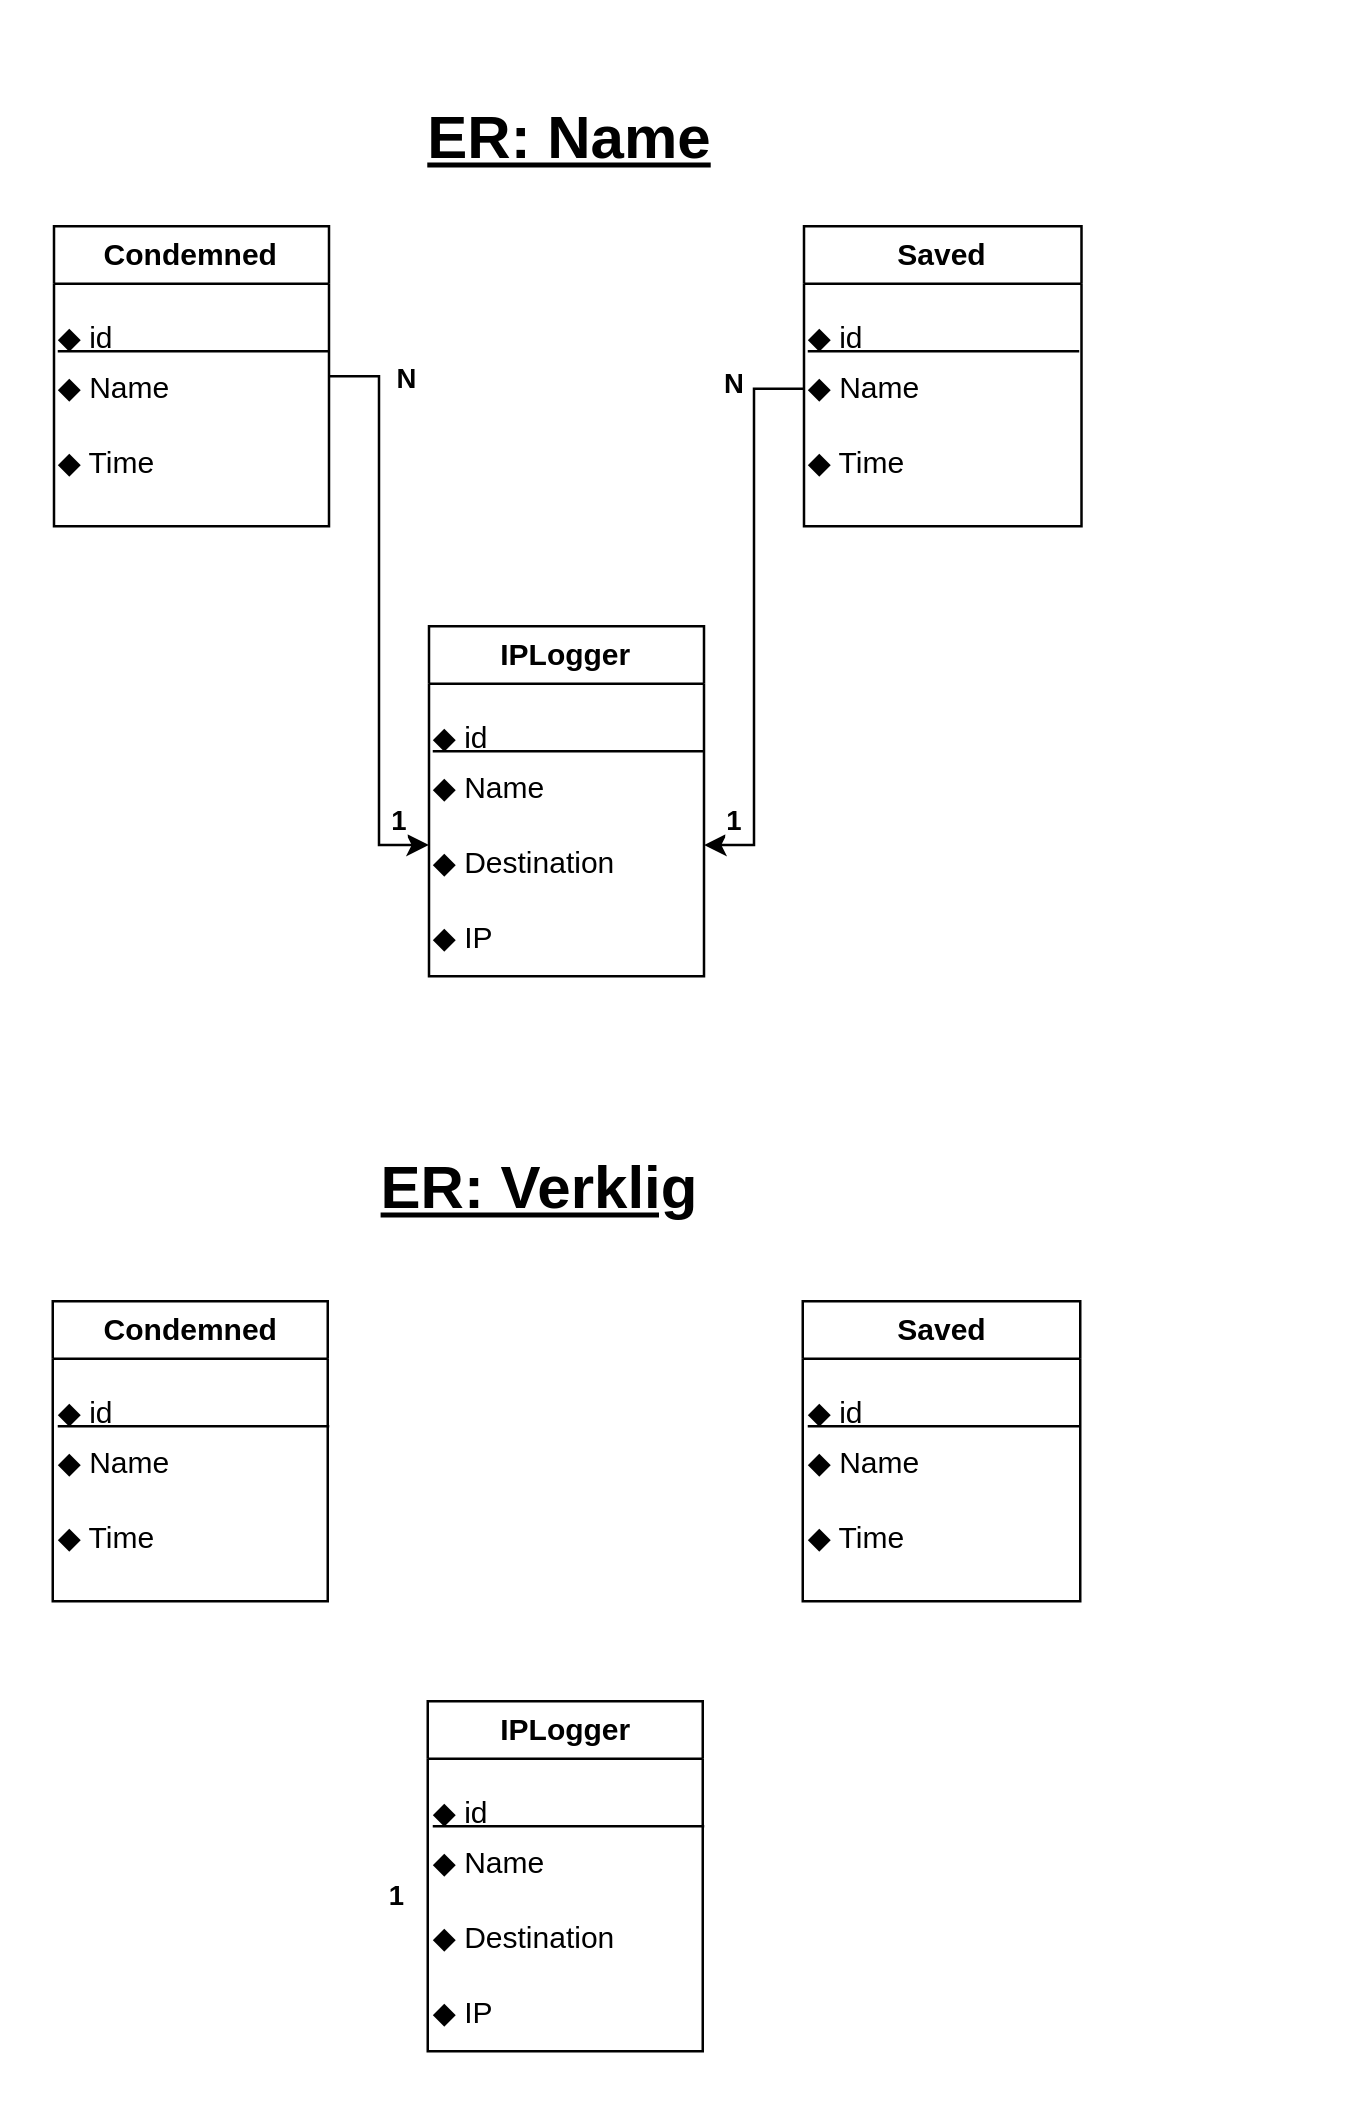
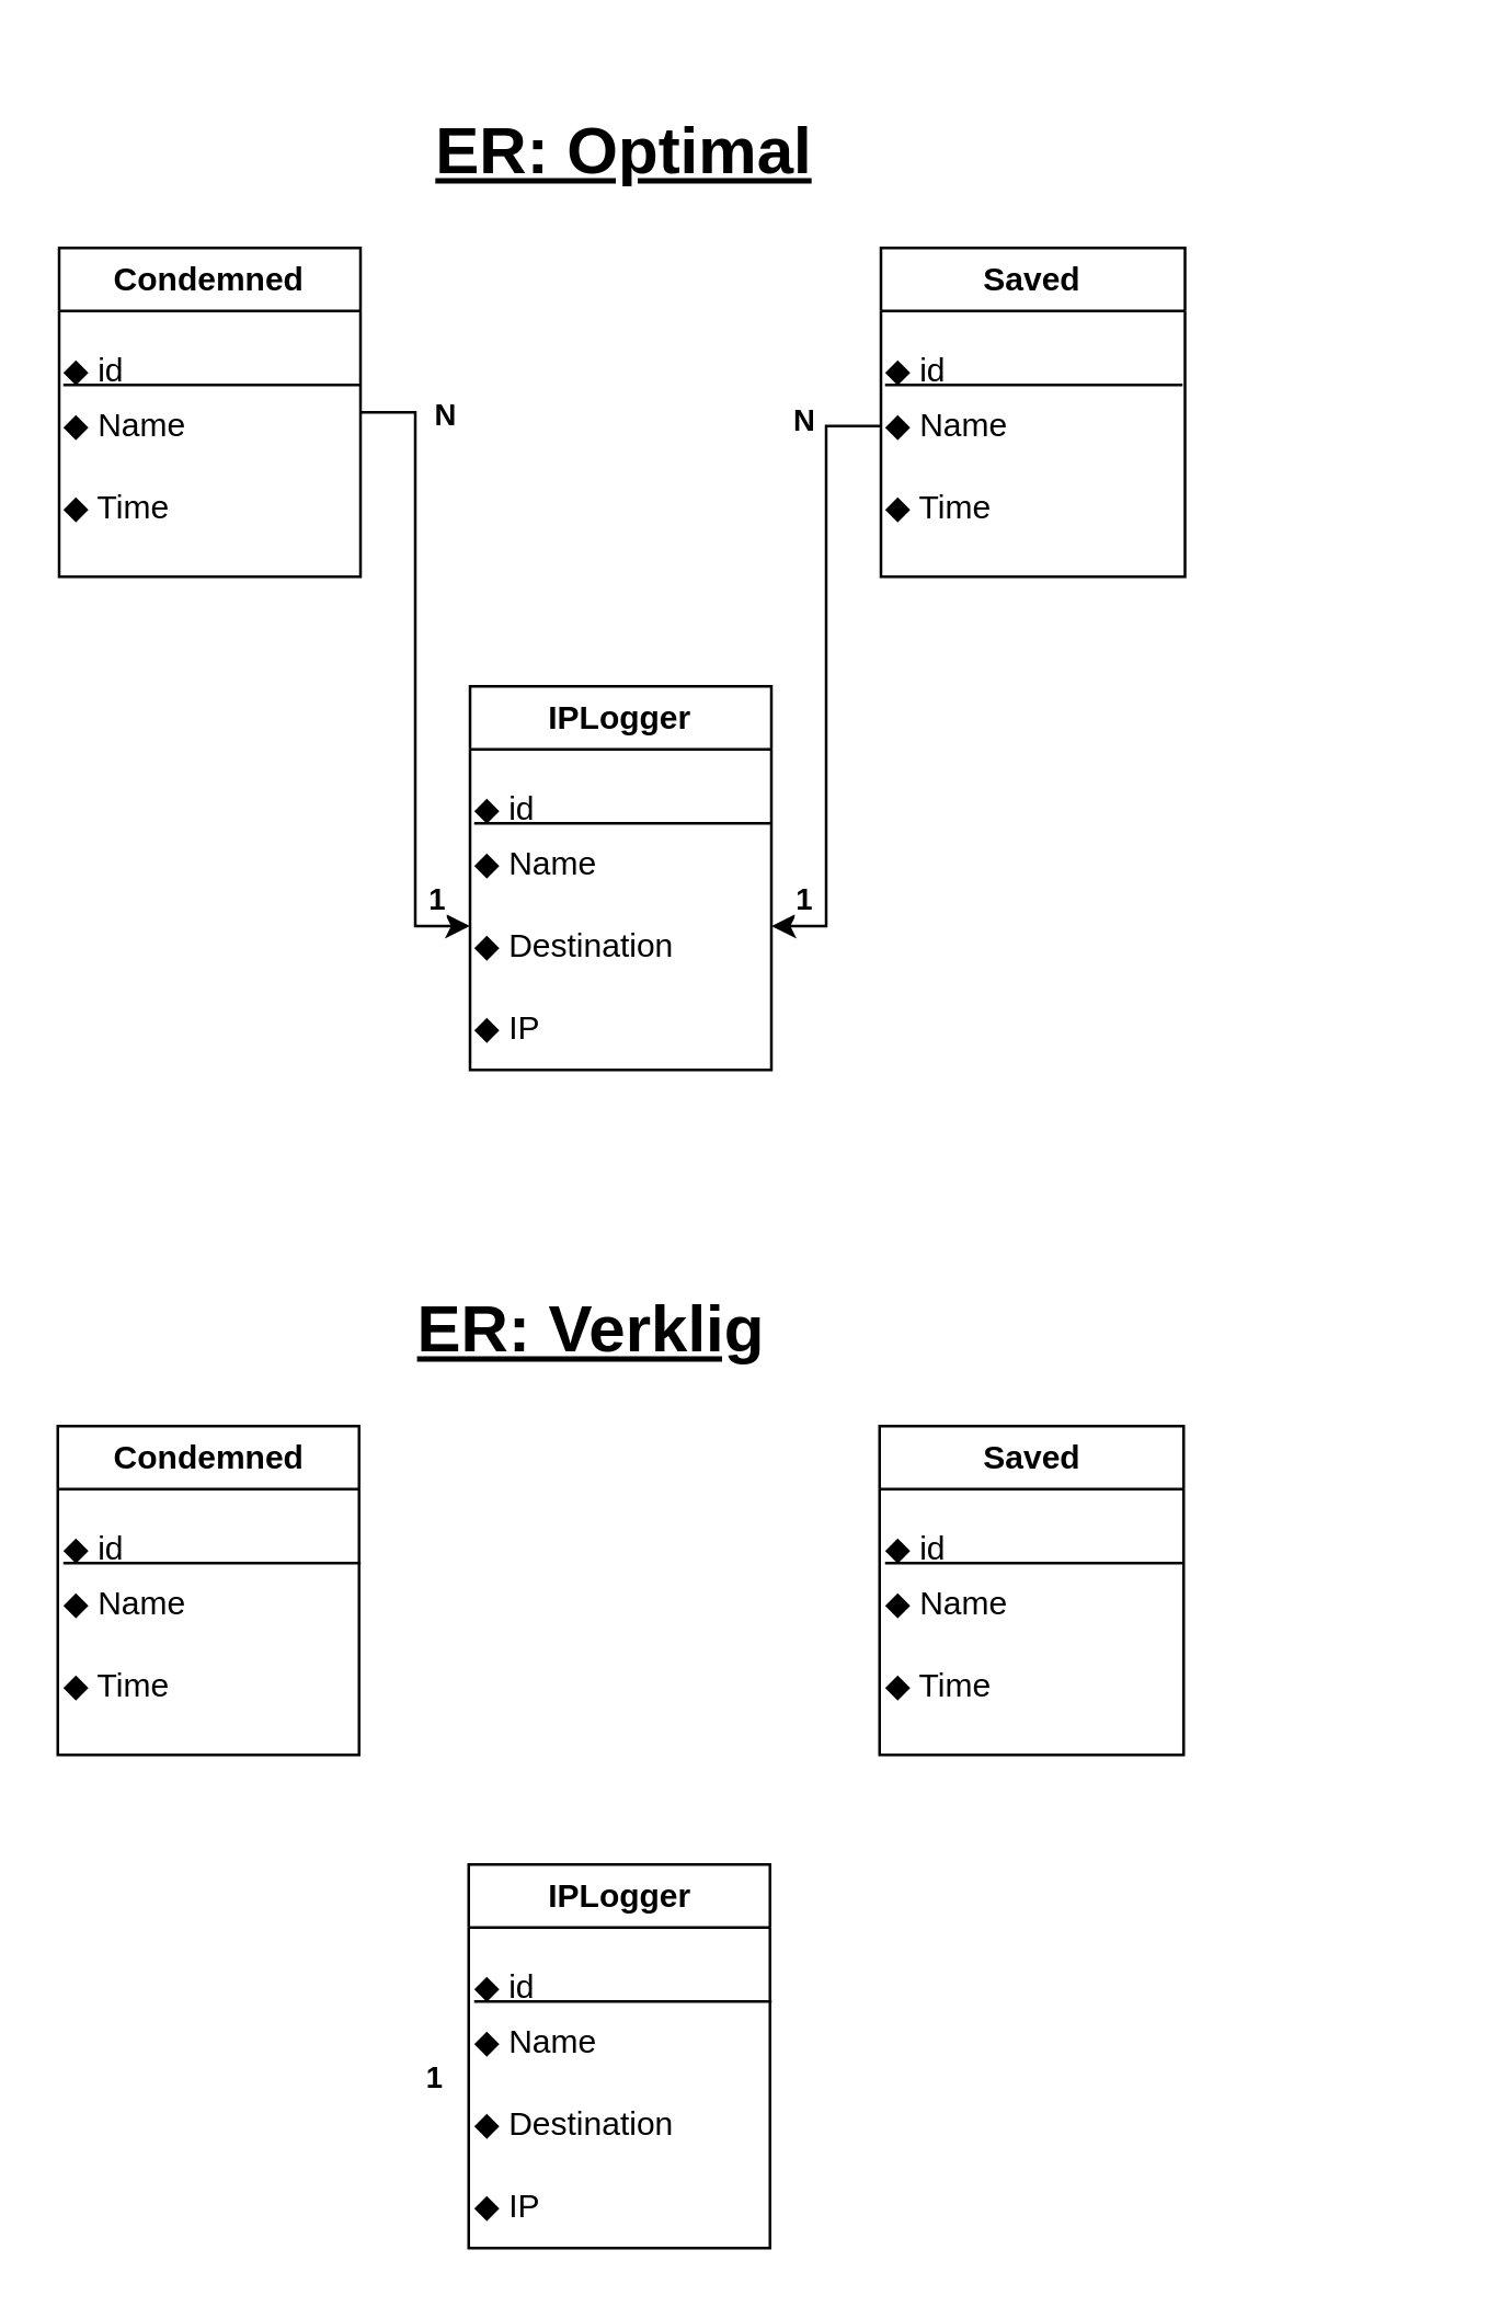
  <mxCell id="0" />
  <mxCell id="1" parent="0" />
  <mxCell id="2" style="edgeStyle=orthogonalEdgeStyle;rounded=0;orthogonalLoop=1;jettySize=auto;html=1;entryX=0;entryY=0.25;entryDx=0;entryDy=0;" edge="1" parent="1" source="4" target="15"><mxGeometry relative="1" as="geometry" /></mxCell>
  <mxCell id="3" value="&lt;b&gt;N&lt;/b&gt;" style="edgeLabel;html=1;align=center;verticalAlign=middle;resizable=0;points=[];" vertex="1" connectable="0" parent="2"><mxGeometry x="-0.631" y="3" relative="1" as="geometry"><mxPoint x="7" y="-22" as="offset" /></mxGeometry></mxCell>
  <mxCell id="4" value="Condemned" style="swimlane;whiteSpace=wrap;html=1;" vertex="1" parent="1"><mxGeometry x="21" y="90" width="110" height="120" as="geometry" /></mxCell>
  <mxCell id="5" value="&lt;u&gt;◆ id&amp;nbsp; &amp;nbsp; &amp;nbsp; &amp;nbsp; &amp;nbsp; &amp;nbsp; &amp;nbsp; &amp;nbsp; &amp;nbsp; &amp;nbsp; &amp;nbsp; &amp;nbsp; &amp;nbsp;&amp;nbsp;&lt;span style=&quot;white-space: pre;&quot;&gt;&#09;&lt;/span&gt;&lt;span style=&quot;white-space: pre;&quot;&gt;&#09;&lt;/span&gt;&lt;span style=&quot;white-space: pre;&quot;&gt;&#09;&lt;/span&gt;&lt;/u&gt;" style="text;html=1;align=left;verticalAlign=middle;whiteSpace=wrap;rounded=0;" vertex="1" parent="4"><mxGeometry y="30" width="200" height="30" as="geometry" /></mxCell>
  <mxCell id="6" value="◆ Name" style="text;html=1;align=left;verticalAlign=middle;whiteSpace=wrap;rounded=0;" vertex="1" parent="4"><mxGeometry y="50" width="110" height="30" as="geometry" /></mxCell>
  <mxCell id="7" value="◆ Time" style="text;html=1;align=left;verticalAlign=middle;whiteSpace=wrap;rounded=0;" vertex="1" parent="4"><mxGeometry y="80" width="110" height="30" as="geometry" /></mxCell>
  <mxCell id="8" value="Saved" style="swimlane;whiteSpace=wrap;html=1;" vertex="1" parent="1"><mxGeometry x="321" y="90" width="111" height="120" as="geometry" /></mxCell>
  <mxCell id="9" value="&lt;u&gt;◆ id&amp;nbsp; &amp;nbsp; &amp;nbsp; &amp;nbsp; &amp;nbsp; &amp;nbsp; &amp;nbsp; &amp;nbsp; &amp;nbsp; &amp;nbsp; &amp;nbsp; &amp;nbsp; &amp;nbsp;&amp;nbsp;&lt;span style=&quot;white-space: pre;&quot;&gt;&#09;&lt;/span&gt;&lt;span style=&quot;white-space: pre;&quot;&gt;&#09;&lt;/span&gt;&lt;span style=&quot;white-space: pre;&quot;&gt;&#09;&lt;/span&gt;&lt;/u&gt;" style="text;html=1;align=left;verticalAlign=middle;whiteSpace=wrap;rounded=0;" vertex="1" parent="8"><mxGeometry y="30" width="200" height="30" as="geometry" /></mxCell>
  <mxCell id="10" value="◆ Name" style="text;html=1;align=left;verticalAlign=middle;whiteSpace=wrap;rounded=0;" vertex="1" parent="8"><mxGeometry y="50" width="110" height="30" as="geometry" /></mxCell>
  <mxCell id="11" value="◆ Time" style="text;html=1;align=left;verticalAlign=middle;whiteSpace=wrap;rounded=0;" vertex="1" parent="8"><mxGeometry y="80" width="110" height="30" as="geometry" /></mxCell>
  <mxCell id="12" value="IPLogger" style="swimlane;whiteSpace=wrap;html=1;" vertex="1" parent="1"><mxGeometry x="171" y="250" width="110" height="140" as="geometry" /></mxCell>
  <mxCell id="13" value="&lt;u&gt;◆ id&amp;nbsp; &amp;nbsp; &amp;nbsp; &amp;nbsp; &amp;nbsp; &amp;nbsp; &amp;nbsp; &amp;nbsp; &amp;nbsp; &amp;nbsp; &amp;nbsp; &amp;nbsp; &amp;nbsp;&amp;nbsp;&lt;span style=&quot;white-space: pre;&quot;&gt;&#09;&lt;/span&gt;&lt;span style=&quot;white-space: pre;&quot;&gt;&#09;&lt;/span&gt;&lt;span style=&quot;white-space: pre;&quot;&gt;&#09;&lt;/span&gt;&lt;/u&gt;" style="text;html=1;align=left;verticalAlign=middle;whiteSpace=wrap;rounded=0;" vertex="1" parent="12"><mxGeometry y="30" width="200" height="30" as="geometry" /></mxCell>
  <mxCell id="14" value="◆ Name" style="text;html=1;align=left;verticalAlign=middle;whiteSpace=wrap;rounded=0;" vertex="1" parent="12"><mxGeometry y="50" width="110" height="30" as="geometry" /></mxCell>
  <mxCell id="15" value="◆ Destination" style="text;html=1;align=left;verticalAlign=middle;whiteSpace=wrap;rounded=0;" vertex="1" parent="12"><mxGeometry y="80" width="110" height="30" as="geometry" /></mxCell>
  <mxCell id="16" value="◆ IP" style="text;html=1;align=left;verticalAlign=middle;whiteSpace=wrap;rounded=0;" vertex="1" parent="12"><mxGeometry y="110" width="110" height="30" as="geometry" /></mxCell>
  <mxCell id="17" style="edgeStyle=orthogonalEdgeStyle;rounded=0;orthogonalLoop=1;jettySize=auto;html=1;exitX=0;exitY=0.5;exitDx=0;exitDy=0;entryX=1;entryY=0.25;entryDx=0;entryDy=0;" edge="1" parent="1" source="10" target="15"><mxGeometry relative="1" as="geometry" /></mxCell>
  <mxCell id="18" value="&lt;b&gt;N&lt;/b&gt;" style="edgeLabel;html=1;align=center;verticalAlign=middle;resizable=0;points=[];" vertex="1" connectable="0" parent="1"><mxGeometry x="215" y="165" as="geometry"><mxPoint x="77" y="-13" as="offset" /></mxGeometry></mxCell>
  <mxCell id="19" value="&lt;b&gt;1&lt;/b&gt;" style="edgeLabel;html=1;align=center;verticalAlign=middle;resizable=0;points=[];" vertex="1" connectable="0" parent="1"><mxGeometry x="215" y="340" as="geometry"><mxPoint x="77" y="-13" as="offset" /></mxGeometry></mxCell>
  <mxCell id="20" value="&lt;b&gt;1&lt;/b&gt;" style="edgeLabel;html=1;align=center;verticalAlign=middle;resizable=0;points=[];" vertex="1" connectable="0" parent="1"><mxGeometry x="81" y="340" as="geometry"><mxPoint x="77" y="-13" as="offset" /></mxGeometry></mxCell>
- <mxCell id="21" value="&lt;h1&gt;&lt;b&gt;&lt;u&gt;ER: Name&lt;/u&gt;&lt;/b&gt;&lt;/h1&gt;" style="text;html=1;align=center;verticalAlign=middle;resizable=0;points=[];autosize=1;strokeColor=none;fillColor=none;" vertex="1" parent="1"><mxGeometry x="147" y="20" width="160" height="70" as="geometry" /></mxCell>
- <mxCell id="22" value="&lt;h1&gt;&lt;b&gt;&lt;u&gt;ER: Verklig&lt;/u&gt;&lt;/b&gt;&lt;/h1&gt;" style="text;html=1;align=center;verticalAlign=middle;resizable=0;points=[];autosize=1;strokeColor=none;fillColor=none;" vertex="1" parent="1"><mxGeometry x="139.5" y="440" width="150" height="70" as="geometry" /></mxCell>
+ <mxCell id="21" value="&lt;h1&gt;&lt;b&gt;&lt;u&gt;ER: Optimal&lt;/u&gt;&lt;/b&gt;&lt;/h1&gt;" style="text;html=1;align=center;verticalAlign=middle;resizable=0;points=[];autosize=1;strokeColor=none;fillColor=none;" vertex="1" parent="1"><mxGeometry x="147" y="20" width="160" height="70" as="geometry" /></mxCell>
+ <mxCell id="22" value="&lt;h1&gt;&lt;b&gt;&lt;u&gt;ER: Verklig&lt;/u&gt;&lt;/b&gt;&lt;/h1&gt;" style="text;html=1;align=center;verticalAlign=middle;resizable=0;points=[];autosize=1;strokeColor=none;fillColor=none;" vertex="1" parent="1"><mxGeometry x="139.5" y="450" width="150" height="70" as="geometry" /></mxCell>
  <mxCell id="23" value="Condemned" style="swimlane;whiteSpace=wrap;html=1;" vertex="1" parent="1"><mxGeometry x="20.5" y="520" width="110" height="120" as="geometry" /></mxCell>
  <mxCell id="24" value="&lt;u&gt;◆ id&amp;nbsp; &amp;nbsp; &amp;nbsp; &amp;nbsp; &amp;nbsp; &amp;nbsp; &amp;nbsp; &amp;nbsp; &amp;nbsp; &amp;nbsp; &amp;nbsp; &amp;nbsp; &amp;nbsp;&amp;nbsp;&lt;span style=&quot;white-space: pre;&quot;&gt;&#09;&lt;/span&gt;&lt;span style=&quot;white-space: pre;&quot;&gt;&#09;&lt;/span&gt;&lt;span style=&quot;white-space: pre;&quot;&gt;&#09;&lt;/span&gt;&lt;/u&gt;" style="text;html=1;align=left;verticalAlign=middle;whiteSpace=wrap;rounded=0;" vertex="1" parent="23"><mxGeometry y="30" width="200" height="30" as="geometry" /></mxCell>
  <mxCell id="25" value="◆ Name" style="text;html=1;align=left;verticalAlign=middle;whiteSpace=wrap;rounded=0;" vertex="1" parent="23"><mxGeometry y="50" width="110" height="30" as="geometry" /></mxCell>
  <mxCell id="26" value="◆ Time" style="text;html=1;align=left;verticalAlign=middle;whiteSpace=wrap;rounded=0;" vertex="1" parent="23"><mxGeometry y="80" width="110" height="30" as="geometry" /></mxCell>
  <mxCell id="27" value="Saved" style="swimlane;whiteSpace=wrap;html=1;" vertex="1" parent="1"><mxGeometry x="320.5" y="520" width="111" height="120" as="geometry" /></mxCell>
  <mxCell id="28" value="&lt;u&gt;◆ id&amp;nbsp; &amp;nbsp; &amp;nbsp; &amp;nbsp; &amp;nbsp; &amp;nbsp; &amp;nbsp; &amp;nbsp; &amp;nbsp; &amp;nbsp; &amp;nbsp; &amp;nbsp; &amp;nbsp;&amp;nbsp;&lt;span style=&quot;white-space: pre;&quot;&gt;&#09;&lt;/span&gt;&lt;span style=&quot;white-space: pre;&quot;&gt;&#09;&lt;/span&gt;&lt;span style=&quot;white-space: pre;&quot;&gt;&#09;&lt;/span&gt;&lt;/u&gt;" style="text;html=1;align=left;verticalAlign=middle;whiteSpace=wrap;rounded=0;" vertex="1" parent="27"><mxGeometry y="30" width="200" height="30" as="geometry" /></mxCell>
  <mxCell id="29" value="◆ Name" style="text;html=1;align=left;verticalAlign=middle;whiteSpace=wrap;rounded=0;" vertex="1" parent="27"><mxGeometry y="50" width="110" height="30" as="geometry" /></mxCell>
  <mxCell id="30" value="◆ Time" style="text;html=1;align=left;verticalAlign=middle;whiteSpace=wrap;rounded=0;" vertex="1" parent="27"><mxGeometry y="80" width="110" height="30" as="geometry" /></mxCell>
  <mxCell id="31" value="IPLogger" style="swimlane;whiteSpace=wrap;html=1;" vertex="1" parent="1"><mxGeometry x="170.5" y="680" width="110" height="140" as="geometry" /></mxCell>
  <mxCell id="32" value="&lt;u&gt;◆ id&amp;nbsp; &amp;nbsp; &amp;nbsp; &amp;nbsp; &amp;nbsp; &amp;nbsp; &amp;nbsp; &amp;nbsp; &amp;nbsp; &amp;nbsp; &amp;nbsp; &amp;nbsp; &amp;nbsp;&amp;nbsp;&lt;span style=&quot;white-space: pre;&quot;&gt;&#09;&lt;/span&gt;&lt;span style=&quot;white-space: pre;&quot;&gt;&#09;&lt;/span&gt;&lt;span style=&quot;white-space: pre;&quot;&gt;&#09;&lt;/span&gt;&lt;/u&gt;" style="text;html=1;align=left;verticalAlign=middle;whiteSpace=wrap;rounded=0;" vertex="1" parent="31"><mxGeometry y="30" width="200" height="30" as="geometry" /></mxCell>
  <mxCell id="33" value="◆ Name" style="text;html=1;align=left;verticalAlign=middle;whiteSpace=wrap;rounded=0;" vertex="1" parent="31"><mxGeometry y="50" width="110" height="30" as="geometry" /></mxCell>
  <mxCell id="34" value="◆ Destination" style="text;html=1;align=left;verticalAlign=middle;whiteSpace=wrap;rounded=0;" vertex="1" parent="31"><mxGeometry y="80" width="110" height="30" as="geometry" /></mxCell>
  <mxCell id="35" value="◆ IP" style="text;html=1;align=left;verticalAlign=middle;whiteSpace=wrap;rounded=0;" vertex="1" parent="31"><mxGeometry y="110" width="110" height="30" as="geometry" /></mxCell>
  <mxCell id="36" value="&lt;b&gt;1&lt;/b&gt;" style="edgeLabel;html=1;align=center;verticalAlign=middle;resizable=0;points=[];" vertex="1" connectable="0" parent="1"><mxGeometry x="80.5" y="770" as="geometry"><mxPoint x="77" y="-13" as="offset" /></mxGeometry></mxCell>
